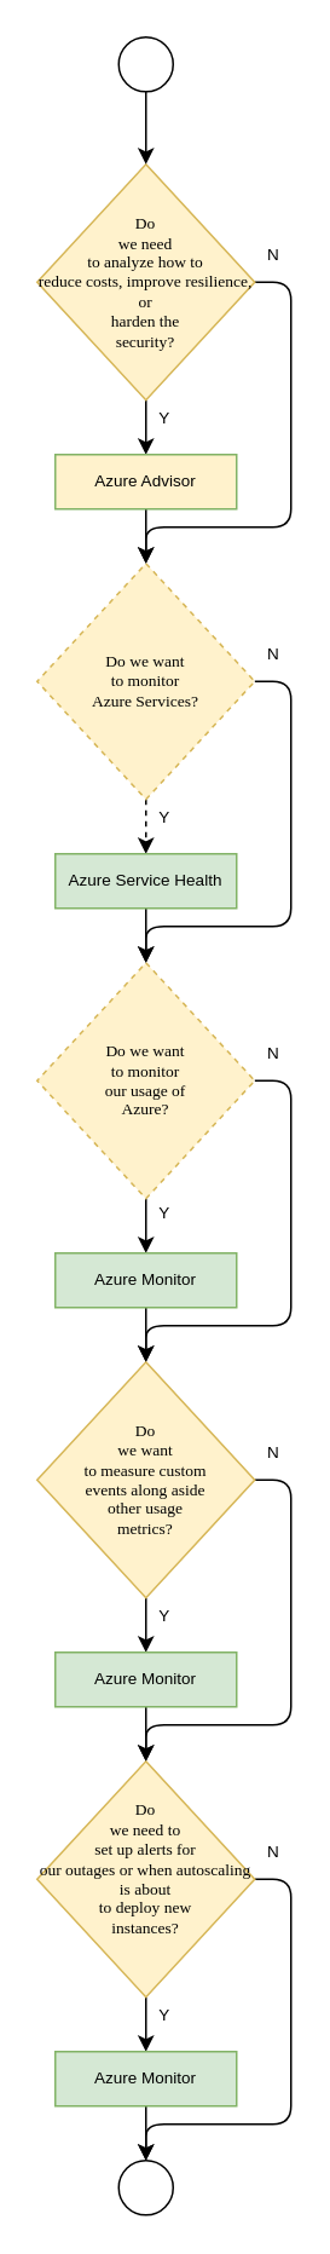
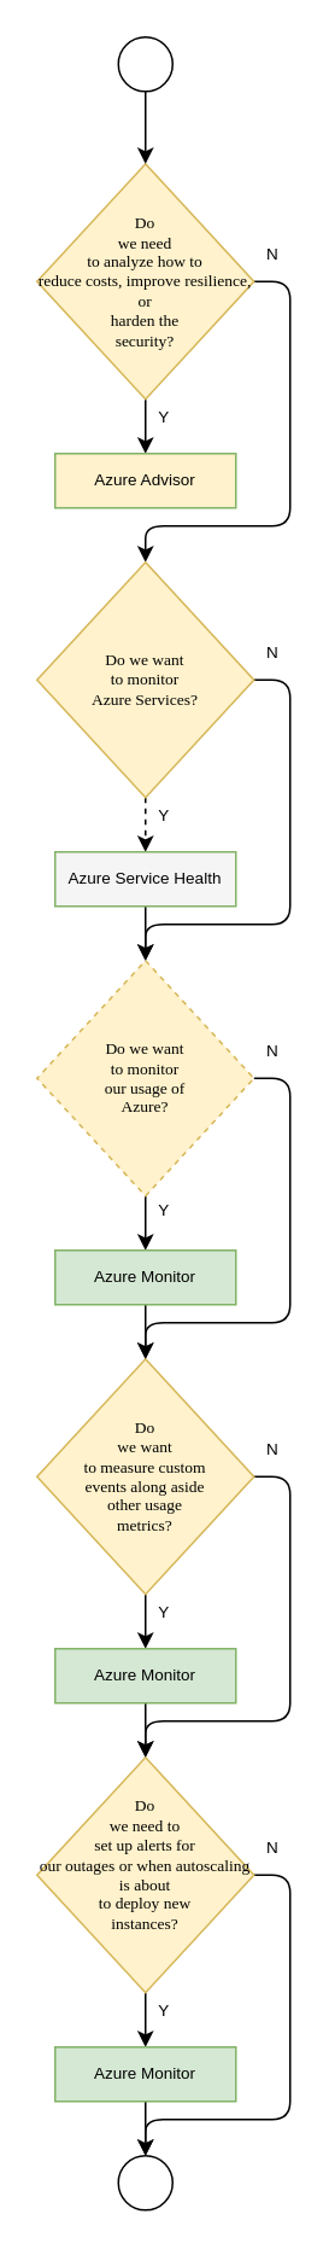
  <mxCell id="0" />
  <mxCell id="1" parent="0" />
  <mxCell id="2" value="Y" style="edgeStyle=orthogonalEdgeStyle;orthogonalLoop=1;jettySize=auto;html=1;exitX=0.5;exitY=1;exitDx=0;exitDy=0;entryX=0.5;entryY=0;entryDx=0;entryDy=0;fontSize=9;" parent="1" source="4" target="21" edge="1"><mxGeometry x="-0.333" y="10" relative="1" as="geometry"><mxPoint as="offset" /></mxGeometry></mxCell>
  <mxCell id="3" value="N" style="edgeStyle=orthogonalEdgeStyle;orthogonalLoop=1;jettySize=auto;html=1;exitX=1;exitY=0.5;exitDx=0;exitDy=0;fontSize=9;entryX=0.5;entryY=0;entryDx=0;entryDy=0;" parent="1" source="4" target="7" edge="1"><mxGeometry x="-0.923" y="15" relative="1" as="geometry"><mxPoint x="80" y="290" as="targetPoint" /><Array as="points"><mxPoint x="160" y="155" /><mxPoint x="160" y="290" /><mxPoint x="80" y="290" /></Array><mxPoint as="offset" /></mxGeometry></mxCell>
  <mxCell id="4" value="&lt;font face=&quot;Verdana&quot;&gt;Do&lt;br&gt;we need&lt;br&gt;to analyze how to&lt;br&gt;reduce costs, improve resilience, or&lt;br&gt;harden the&lt;br&gt;security?&lt;/font&gt;" style="rhombus;whiteSpace=wrap;html=1;spacing=0;fontSize=9;fillColor=#fff2cc;strokeColor=#d6b656;" parent="1" vertex="1"><mxGeometry x="20" y="90" width="120" height="130" as="geometry" /></mxCell>
  <mxCell id="5" value="Y" style="edgeStyle=orthogonalEdgeStyle;orthogonalLoop=1;jettySize=auto;html=1;exitX=0.5;exitY=1;exitDx=0;exitDy=0;entryX=0.5;entryY=0;entryDx=0;entryDy=0;fontSize=9;dashed=1;" parent="1" source="7" target="23" edge="1"><mxGeometry x="-0.333" y="10" relative="1" as="geometry"><mxPoint as="offset" /></mxGeometry></mxCell>
  <mxCell id="6" value="N" style="edgeStyle=orthogonalEdgeStyle;orthogonalLoop=1;jettySize=auto;html=1;exitX=1;exitY=0.5;exitDx=0;exitDy=0;entryX=0.5;entryY=0;entryDx=0;entryDy=0;fontSize=9;" parent="1" source="7" target="10" edge="1"><mxGeometry x="-0.922" y="15" relative="1" as="geometry"><Array as="points"><mxPoint x="160" y="375" /><mxPoint x="160" y="510" /><mxPoint x="80" y="510" /></Array><mxPoint as="offset" /></mxGeometry></mxCell>
- <mxCell id="7" value="&lt;font face=&quot;Verdana&quot;&gt;Do we want&lt;br&gt;to monitor&lt;br&gt;Azure Services?&lt;/font&gt;" style="rhombus;whiteSpace=wrap;html=1;spacing=0;fontSize=9;fillColor=#fff2cc;strokeColor=#d6b656;dashed=1;" parent="1" vertex="1"><mxGeometry x="20" y="310" width="120" height="130" as="geometry" /></mxCell>
+ <mxCell id="7" value="&lt;font face=&quot;Verdana&quot;&gt;Do we want&lt;br&gt;to monitor&lt;br&gt;Azure Services?&lt;/font&gt;" style="rhombus;whiteSpace=wrap;html=1;spacing=0;fontSize=9;fillColor=#fff2cc;strokeColor=#d6b656;" parent="1" vertex="1"><mxGeometry x="20" y="310" width="120" height="130" as="geometry" /></mxCell>
  <mxCell id="8" value="Y" style="edgeStyle=orthogonalEdgeStyle;orthogonalLoop=1;jettySize=auto;html=1;exitX=0.5;exitY=1;exitDx=0;exitDy=0;entryX=0.5;entryY=0;entryDx=0;entryDy=0;fontSize=9;" parent="1" source="10" target="25" edge="1"><mxGeometry x="-0.5" y="10" relative="1" as="geometry"><mxPoint as="offset" /></mxGeometry></mxCell>
  <mxCell id="9" value="N" style="edgeStyle=orthogonalEdgeStyle;orthogonalLoop=1;jettySize=auto;html=1;exitX=1;exitY=0.5;exitDx=0;exitDy=0;entryX=0.5;entryY=0;entryDx=0;entryDy=0;fontSize=9;" parent="1" source="10" target="15" edge="1"><mxGeometry x="-0.922" y="15" relative="1" as="geometry"><Array as="points"><mxPoint x="160" y="595" /><mxPoint x="160" y="730" /><mxPoint x="80" y="730" /></Array><mxPoint as="offset" /></mxGeometry></mxCell>
  <mxCell id="10" value="&lt;span style=&quot;font-family: &amp;#34;verdana&amp;#34;&quot;&gt;Do we want&lt;/span&gt;&lt;br style=&quot;font-family: &amp;#34;verdana&amp;#34;&quot;&gt;&lt;span style=&quot;font-family: &amp;#34;verdana&amp;#34;&quot;&gt;to monitor&lt;/span&gt;&lt;br style=&quot;font-family: &amp;#34;verdana&amp;#34;&quot;&gt;&lt;span style=&quot;font-family: &amp;#34;verdana&amp;#34;&quot;&gt;our usage of&lt;br&gt;Azure?&lt;/span&gt;&lt;font face=&quot;Verdana&quot;&gt;&lt;br&gt;&lt;/font&gt;" style="rhombus;whiteSpace=wrap;html=1;spacing=0;fontSize=9;fillColor=#fff2cc;strokeColor=#d6b656;dashed=1;" parent="1" vertex="1"><mxGeometry x="20" y="530" width="120" height="130" as="geometry" /></mxCell>
  <mxCell id="11" style="edgeStyle=orthogonalEdgeStyle;orthogonalLoop=1;jettySize=auto;html=1;exitX=0.5;exitY=1;exitDx=0;exitDy=0;entryX=0.5;entryY=0;entryDx=0;entryDy=0;fontSize=9;" parent="1" source="12" target="4" edge="1"><mxGeometry relative="1" as="geometry" /></mxCell>
  <mxCell id="12" value="" style="ellipse;whiteSpace=wrap;html=1;aspect=fixed;fontSize=9;" parent="1" vertex="1"><mxGeometry x="65" y="20" width="30" height="30" as="geometry" /></mxCell>
  <mxCell id="13" value="Y" style="edgeStyle=orthogonalEdgeStyle;orthogonalLoop=1;jettySize=auto;html=1;exitX=0.5;exitY=1;exitDx=0;exitDy=0;entryX=0.5;entryY=0;entryDx=0;entryDy=0;fontSize=9;" parent="1" source="15" target="27" edge="1"><mxGeometry x="-0.333" y="10" relative="1" as="geometry"><mxPoint as="offset" /></mxGeometry></mxCell>
  <mxCell id="14" value="N" style="edgeStyle=orthogonalEdgeStyle;orthogonalLoop=1;jettySize=auto;html=1;exitX=1;exitY=0.5;exitDx=0;exitDy=0;entryX=0.5;entryY=0;entryDx=0;entryDy=0;fontSize=9;" parent="1" source="15" target="18" edge="1"><mxGeometry x="-0.922" y="15" relative="1" as="geometry"><Array as="points"><mxPoint x="160" y="815" /><mxPoint x="160" y="950" /><mxPoint x="80" y="950" /></Array><mxPoint as="offset" /></mxGeometry></mxCell>
  <mxCell id="15" value="&lt;font face=&quot;Verdana&quot;&gt;Do&lt;br&gt;we want&lt;br&gt;to measure custom&lt;br&gt;events along aside&lt;br&gt;other usage&lt;br&gt;metrics?&lt;br&gt;&lt;/font&gt;" style="rhombus;whiteSpace=wrap;html=1;spacing=0;fontSize=9;fillColor=#fff2cc;strokeColor=#d6b656;" parent="1" vertex="1"><mxGeometry x="20" y="750" width="120" height="130" as="geometry" /></mxCell>
  <mxCell id="16" value="Y" style="edgeStyle=orthogonalEdgeStyle;orthogonalLoop=1;jettySize=auto;html=1;exitX=0.5;exitY=1;exitDx=0;exitDy=0;entryX=0.5;entryY=0;entryDx=0;entryDy=0;fontSize=9;" parent="1" source="18" target="29" edge="1"><mxGeometry x="-0.333" y="10" relative="1" as="geometry"><mxPoint as="offset" /></mxGeometry></mxCell>
  <mxCell id="17" value="N" style="edgeStyle=orthogonalEdgeStyle;orthogonalLoop=1;jettySize=auto;html=1;exitX=1;exitY=0.5;exitDx=0;exitDy=0;entryX=0.5;entryY=0;entryDx=0;entryDy=0;fontSize=9;" parent="1" source="18" target="19" edge="1"><mxGeometry x="-0.922" y="15" relative="1" as="geometry"><Array as="points"><mxPoint x="160" y="1035" /><mxPoint x="160" y="1170" /><mxPoint x="80" y="1170" /></Array><mxPoint as="offset" /></mxGeometry></mxCell>
  <mxCell id="18" value="&lt;font face=&quot;Verdana&quot;&gt;&amp;nbsp;&lt;br&gt;Do&lt;br&gt;we need to&lt;br&gt;set up alerts for&lt;br&gt;our outages or when autoscaling is about&lt;br&gt;to deploy new&lt;br&gt;instances?&lt;br&gt;&amp;nbsp;&lt;br&gt;&lt;br&gt;&lt;/font&gt;" style="rhombus;whiteSpace=wrap;html=1;spacing=0;fontSize=9;fillColor=#fff2cc;strokeColor=#d6b656;" parent="1" vertex="1"><mxGeometry x="20" y="970" width="120" height="130" as="geometry" /></mxCell>
  <mxCell id="19" value="" style="ellipse;whiteSpace=wrap;html=1;aspect=fixed;fontSize=9;" parent="1" vertex="1"><mxGeometry x="65" y="1190" width="30" height="30" as="geometry" /></mxCell>
- <mxCell id="20" style="edgeStyle=orthogonalEdgeStyle;orthogonalLoop=1;jettySize=auto;html=1;exitX=0.5;exitY=1;exitDx=0;exitDy=0;entryX=0.5;entryY=0;entryDx=0;entryDy=0;fontSize=9;" parent="1" source="21" target="7" edge="1"><mxGeometry relative="1" as="geometry" /></mxCell>
  <mxCell id="21" value="Azure Advisor" style="whiteSpace=wrap;html=1;fontSize=9;fillColor=#fff2cc;strokeColor=#82b366;" parent="1" vertex="1"><mxGeometry x="30" y="250" width="100" height="30" as="geometry" /></mxCell>
  <mxCell id="22" style="edgeStyle=orthogonalEdgeStyle;orthogonalLoop=1;jettySize=auto;html=1;exitX=0.5;exitY=1;exitDx=0;exitDy=0;entryX=0.5;entryY=0;entryDx=0;entryDy=0;fontSize=9;" parent="1" source="23" target="10" edge="1"><mxGeometry relative="1" as="geometry" /></mxCell>
- <mxCell id="23" value="Azure Service Health" style="whiteSpace=wrap;html=1;fontSize=9;fillColor=#d5e8d4;strokeColor=#82b366;" parent="1" vertex="1"><mxGeometry x="30" y="470" width="100" height="30" as="geometry" /></mxCell>
+ <mxCell id="23" value="Azure Service Health" style="whiteSpace=wrap;html=1;fontSize=9;fillColor=#f5f5f5;strokeColor=#82b366;" parent="1" vertex="1"><mxGeometry x="30" y="470" width="100" height="30" as="geometry" /></mxCell>
  <mxCell id="24" style="edgeStyle=orthogonalEdgeStyle;orthogonalLoop=1;jettySize=auto;html=1;exitX=0.5;exitY=1;exitDx=0;exitDy=0;entryX=0.5;entryY=0;entryDx=0;entryDy=0;fontSize=9;" parent="1" source="25" target="15" edge="1"><mxGeometry relative="1" as="geometry" /></mxCell>
  <mxCell id="25" value="Azure Monitor" style="whiteSpace=wrap;html=1;fontSize=9;fillColor=#d5e8d4;strokeColor=#82b366;" parent="1" vertex="1"><mxGeometry x="30" y="690" width="100" height="30" as="geometry" /></mxCell>
  <mxCell id="26" style="edgeStyle=orthogonalEdgeStyle;orthogonalLoop=1;jettySize=auto;html=1;exitX=0.5;exitY=1;exitDx=0;exitDy=0;entryX=0.5;entryY=0;entryDx=0;entryDy=0;fontSize=9;" parent="1" source="27" target="18" edge="1"><mxGeometry relative="1" as="geometry" /></mxCell>
  <mxCell id="27" value="Azure Monitor" style="whiteSpace=wrap;html=1;fontSize=9;fillColor=#d5e8d4;strokeColor=#82b366;" parent="1" vertex="1"><mxGeometry x="30" y="910" width="100" height="30" as="geometry" /></mxCell>
  <mxCell id="28" style="edgeStyle=orthogonalEdgeStyle;orthogonalLoop=1;jettySize=auto;html=1;exitX=0.5;exitY=1;exitDx=0;exitDy=0;entryX=0.5;entryY=0;entryDx=0;entryDy=0;fontSize=9;" parent="1" source="29" target="19" edge="1"><mxGeometry relative="1" as="geometry" /></mxCell>
  <mxCell id="29" value="Azure Monitor" style="whiteSpace=wrap;html=1;fontSize=9;fillColor=#d5e8d4;strokeColor=#82b366;" parent="1" vertex="1"><mxGeometry x="30" y="1130" width="100" height="30" as="geometry" /></mxCell>
